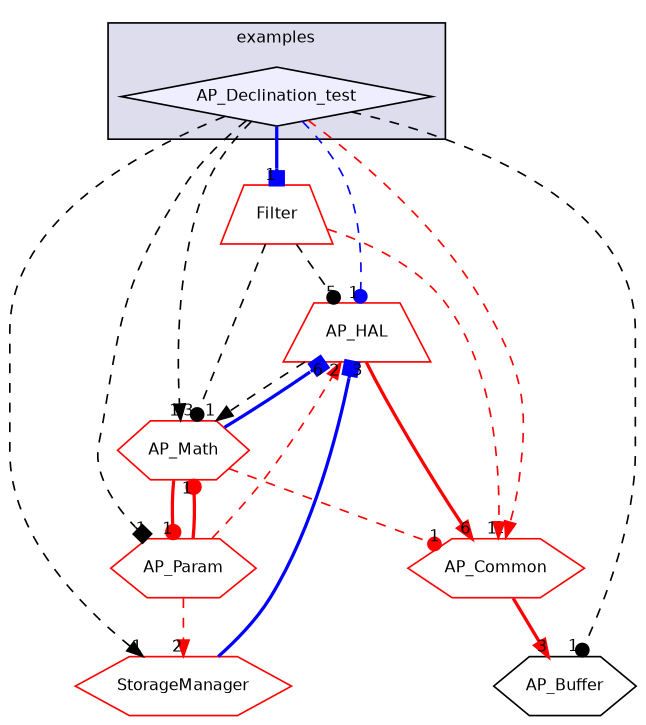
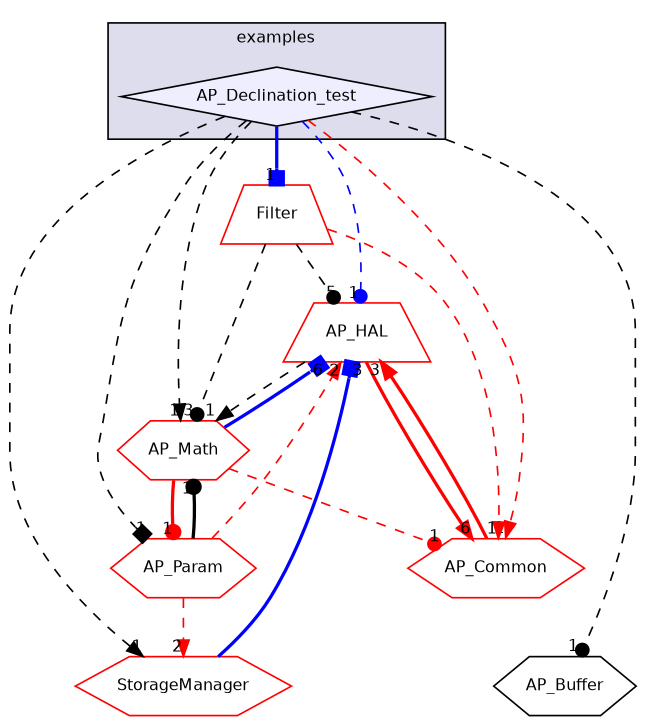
  digraph {
    compound=true
    node [fillcolor=white fontname=Helvetica fontsize=10 shape=hexagon style=filled color=red]
    edge [arrowhead=normal color=red headlabel=1 labeldistance=1.5 labelfontname=Helvetica labelfontsize=10 style=dashed]
    n1 [fillcolor="#eeeeff" label=AP_Declination_test pencolor=black shape=diamond color=""]
    n2 [label=Filter shape=trapezium]
    n3 [label=AP_HAL shape=trapezium]
    n4 [label=AP_Param]
    n5 [label=AP_Buffer fillcolor="" style="" color=""]
    n6 [label=StorageManager]
    n7 [label=AP_Math]
    n8 [label=AP_Common]
    subgraph cluster_1 {
      bgcolor="#ddddee"
      fontname=Helvetica
      fontsize=10
      label=examples
      pencolor=black
      n1
    }
    n1 -> n2 [arrowhead=box color=blue style=bold]
    n1 -> n3 [arrowhead=dot color=blue]
    n1 -> n4 [arrowhead=box color=black]
    n1 -> n5 [arrowhead=dot color=black]
    n1 -> n6 [color=black]
    n1 -> n7 [color=black]
    n1 -> n8
    n2 -> n3 [arrowhead=dot color=black headlabel=5]
    n2 -> n7 [arrowhead=dot color=black headlabel=3]
    n2 -> n8
    n3 -> n7 [color=black]
    n3 -> n8 [headlabel=6 style=bold]
    n4 -> n3 [headlabel=2]
    n4 -> n6 [headlabel=2]
-   n4 -> n7 [arrowhead=dot style=bold]
+   n4 -> n7 [arrowhead=dot color=black style=bold]
    n6 -> n3 [arrowhead=box color=blue headlabel=3 style=bold]
    n7 -> n3 [arrowhead=box color=blue headlabel=6 style=bold]
    n7 -> n4 [arrowhead=dot style=bold]
    n7 -> n8 [arrowhead=dot]
-   n8 -> n5 [headlabel=3 style=bold]
+   n8 -> n3 [headlabel=3 style=bold]
  }
